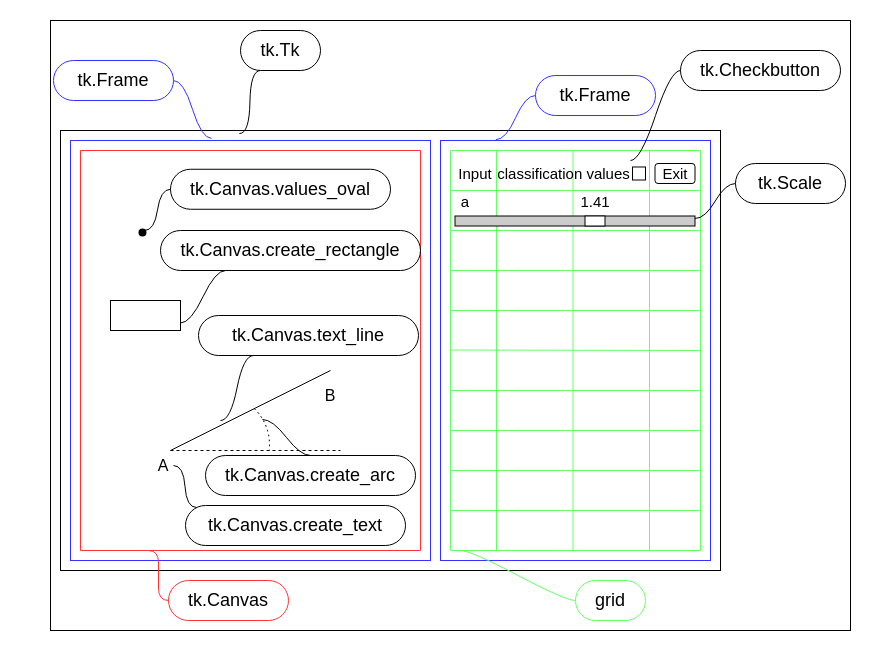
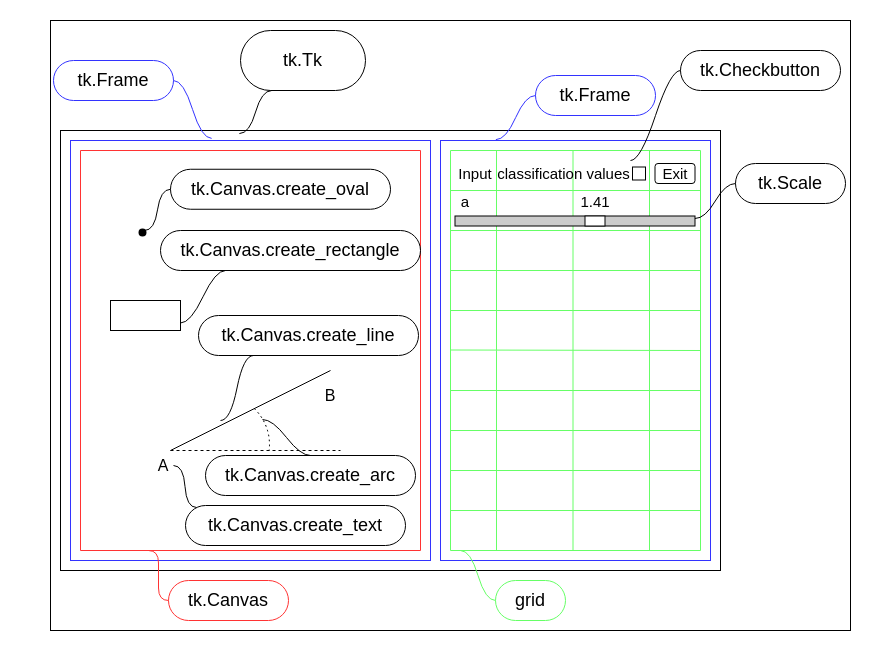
  <mxCell id="0" />
  <mxCell id="1" parent="0" />
  <mxCell id="2" value="" style="ellipse;whiteSpace=wrap;html=1;aspect=fixed;strokeWidth=1;" parent="1" vertex="1"><mxGeometry x="20" height="20" as="geometry" y="20" /></mxCell>
  <mxCell id="3" value="" style="rounded=0;whiteSpace=wrap;html=1;" parent="1" vertex="1"><mxGeometry x="50" width="800" height="610" as="geometry" y="20" /></mxCell>
  <mxCell id="4" value="" style="rounded=0;whiteSpace=wrap;html=1;" parent="1" vertex="1"><mxGeometry x="60" y="130" width="660" height="440" as="geometry" /></mxCell>
  <mxCell id="5" value="" style="rounded=0;whiteSpace=wrap;html=1;strokeColor=#3333FF;" parent="1" vertex="1"><mxGeometry x="70" y="140" width="360" height="420" as="geometry" /></mxCell>
  <mxCell id="6" value="" style="verticalLabelPosition=bottom;verticalAlign=top;html=1;shape=mxgraph.basic.rect;fillColor2=none;strokeWidth=1;size=20;indent=5;strokeColor=#FF3333;" parent="1" vertex="1"><mxGeometry x="80" y="150" width="340" height="400" as="geometry" /></mxCell>
  <mxCell id="7" value="" style="rounded=0;whiteSpace=wrap;html=1;strokeColor=#3333FF;" parent="1" vertex="1"><mxGeometry x="440" y="140" width="270" height="420" as="geometry" /></mxCell>
  <mxCell id="8" value="" style="endArrow=none;html=1;rounded=0;strokeColor=#66FF66;" parent="1" edge="1"><mxGeometry width="50" height="50" relative="1" as="geometry"><mxPoint x="450" y="150" as="sourcePoint" /><mxPoint x="700" y="150" as="targetPoint" /></mxGeometry></mxCell>
  <mxCell id="9" value="" style="endArrow=none;html=1;rounded=0;strokeColor=#66FF66;" parent="1" edge="1"><mxGeometry width="50" height="50" relative="1" as="geometry"><mxPoint x="450" y="550" as="sourcePoint" /><mxPoint x="700" y="550" as="targetPoint" /></mxGeometry></mxCell>
  <mxCell id="10" value="" style="endArrow=none;html=1;rounded=0;strokeColor=#66FF66;" parent="1" edge="1"><mxGeometry width="50" height="50" relative="1" as="geometry"><mxPoint x="450" y="190" as="sourcePoint" /><mxPoint x="700" y="190" as="targetPoint" /></mxGeometry></mxCell>
  <mxCell id="11" value="" style="endArrow=none;html=1;rounded=0;strokeColor=#66FF66;" parent="1" edge="1"><mxGeometry width="50" height="50" relative="1" as="geometry"><mxPoint x="450" y="230" as="sourcePoint" /><mxPoint x="700" y="230" as="targetPoint" /></mxGeometry></mxCell>
  <mxCell id="12" value="" style="endArrow=none;html=1;rounded=0;strokeColor=#66FF66;" parent="1" edge="1"><mxGeometry width="50" height="50" relative="1" as="geometry"><mxPoint x="450" y="270" as="sourcePoint" /><mxPoint x="700" y="270" as="targetPoint" /></mxGeometry></mxCell>
  <mxCell id="13" value="" style="endArrow=none;html=1;rounded=0;strokeColor=#66FF66;" parent="1" edge="1"><mxGeometry width="50" height="50" relative="1" as="geometry"><mxPoint x="450" y="310" as="sourcePoint" /><mxPoint x="700" y="310" as="targetPoint" /></mxGeometry></mxCell>
  <mxCell id="14" value="" style="endArrow=none;html=1;rounded=0;strokeColor=#66FF66;" parent="1" edge="1"><mxGeometry width="50" height="50" relative="1" as="geometry"><mxPoint x="450" y="349.5" as="sourcePoint" /><mxPoint x="700" y="350" as="targetPoint" /></mxGeometry></mxCell>
  <mxCell id="15" value="" style="endArrow=none;html=1;rounded=0;strokeColor=#66FF66;" parent="1" edge="1"><mxGeometry width="50" height="50" relative="1" as="geometry"><mxPoint x="450" y="390" as="sourcePoint" /><mxPoint x="700" y="390" as="targetPoint" /></mxGeometry></mxCell>
  <mxCell id="16" value="" style="endArrow=none;html=1;rounded=0;strokeColor=#66FF66;" parent="1" edge="1"><mxGeometry width="50" height="50" relative="1" as="geometry"><mxPoint x="450" y="430" as="sourcePoint" /><mxPoint x="700" y="430" as="targetPoint" /></mxGeometry></mxCell>
  <mxCell id="17" value="" style="endArrow=none;html=1;rounded=0;strokeColor=#66FF66;" parent="1" edge="1"><mxGeometry width="50" height="50" relative="1" as="geometry"><mxPoint x="450" y="470" as="sourcePoint" /><mxPoint x="700" y="470" as="targetPoint" /></mxGeometry></mxCell>
  <mxCell id="18" value="" style="endArrow=none;html=1;rounded=0;strokeColor=#66FF66;" parent="1" edge="1"><mxGeometry width="50" height="50" relative="1" as="geometry"><mxPoint x="450" y="510" as="sourcePoint" /><mxPoint x="700" y="510" as="targetPoint" /></mxGeometry></mxCell>
  <mxCell id="19" value="" style="endArrow=none;html=1;rounded=0;strokeColor=#66FF66;" parent="1" edge="1"><mxGeometry width="50" height="50" relative="1" as="geometry"><mxPoint x="450" y="150" as="sourcePoint" /><mxPoint x="450" y="550" as="targetPoint" /></mxGeometry></mxCell>
  <mxCell id="20" value="" style="endArrow=none;html=1;rounded=0;strokeColor=#66FF66;" parent="1" edge="1"><mxGeometry width="50" height="50" relative="1" as="geometry"><mxPoint x="700" y="150" as="sourcePoint" /><mxPoint x="700" y="550" as="targetPoint" /></mxGeometry></mxCell>
  <mxCell id="21" value="" style="endArrow=none;html=1;rounded=0;strokeColor=#66FF66;" parent="1" edge="1"><mxGeometry width="50" height="50" relative="1" as="geometry"><mxPoint x="649" y="150" as="sourcePoint" /><mxPoint x="649" y="550" as="targetPoint" /></mxGeometry></mxCell>
  <mxCell id="22" value="" style="endArrow=none;html=1;rounded=0;strokeColor=#66FF66;" parent="1" edge="1"><mxGeometry width="50" height="50" relative="1" as="geometry"><mxPoint x="572.5" y="150" as="sourcePoint" /><mxPoint x="572.5" y="550" as="targetPoint" /></mxGeometry></mxCell>
  <mxCell id="23" value="" style="endArrow=none;html=1;rounded=0;strokeColor=#66FF66;" parent="1" edge="1"><mxGeometry width="50" height="50" relative="1" as="geometry"><mxPoint x="496" y="150" as="sourcePoint" /><mxPoint x="496" y="550" as="targetPoint" /><Array as="points"><mxPoint x="496" y="350" /></Array></mxGeometry></mxCell>
- <mxCell id="24" value="tk.Tk" style="whiteSpace=wrap;html=1;rounded=1;arcSize=50;align=center;verticalAlign=middle;strokeWidth=1;autosize=1;spacing=4;treeFolding=1;treeMoving=1;newEdgeStyle={&quot;edgeStyle&quot;:&quot;entityRelationEdgeStyle&quot;,&quot;startArrow&quot;:&quot;none&quot;,&quot;endArrow&quot;:&quot;none&quot;,&quot;segment&quot;:10,&quot;curved&quot;:1,&quot;sourcePerimeterSpacing&quot;:0,&quot;targetPerimeterSpacing&quot;:0};fontSize=18;" parent="1" vertex="1"><mxGeometry x="240" y="30" width="80" height="40" as="geometry" /></mxCell>
+ <mxCell id="24" value="tk.Tk" style="whiteSpace=wrap;html=1;rounded=1;arcSize=50;align=center;verticalAlign=middle;strokeWidth=1;autosize=1;spacing=4;treeFolding=1;treeMoving=1;newEdgeStyle={&quot;edgeStyle&quot;:&quot;entityRelationEdgeStyle&quot;,&quot;startArrow&quot;:&quot;none&quot;,&quot;endArrow&quot;:&quot;none&quot;,&quot;segment&quot;:10,&quot;curved&quot;:1,&quot;sourcePerimeterSpacing&quot;:0,&quot;targetPerimeterSpacing&quot;:0};fontSize=18;" parent="1" vertex="1"><mxGeometry x="240" y="30" width="125" height="60" as="geometry" /></mxCell>
  <mxCell id="25" value="" style="edgeStyle=entityRelationEdgeStyle;startArrow=none;endArrow=none;segment=10;curved=1;sourcePerimeterSpacing=0;targetPerimeterSpacing=0;rounded=0;entryX=0.25;entryY=1;entryDx=0;entryDy=0;exitX=0.271;exitY=0.007;exitDx=0;exitDy=0;exitPerimeter=0;" parent="1" source="4" target="24" edge="1"><mxGeometry relative="1" as="geometry"><mxPoint x="350" y="130" as="sourcePoint" /><mxPoint x="415" y="75" as="targetPoint" /></mxGeometry></mxCell>
  <mxCell id="26" value="tk.Frame" style="whiteSpace=wrap;html=1;rounded=1;arcSize=50;align=center;verticalAlign=middle;strokeWidth=1;autosize=1;spacing=4;treeFolding=1;treeMoving=1;newEdgeStyle={&quot;edgeStyle&quot;:&quot;entityRelationEdgeStyle&quot;,&quot;startArrow&quot;:&quot;none&quot;,&quot;endArrow&quot;:&quot;none&quot;,&quot;segment&quot;:10,&quot;curved&quot;:1,&quot;sourcePerimeterSpacing&quot;:0,&quot;targetPerimeterSpacing&quot;:0};strokeColor=#3333FF;fontSize=18;" parent="1" vertex="1"><mxGeometry x="53" y="60" width="120" height="40" as="geometry" /></mxCell>
  <mxCell id="27" value="" style="edgeStyle=entityRelationEdgeStyle;startArrow=none;endArrow=none;segment=10;curved=1;sourcePerimeterSpacing=0;targetPerimeterSpacing=0;rounded=0;exitX=0.392;exitY=-0.005;exitDx=0;exitDy=0;exitPerimeter=0;strokeColor=#3333FF;" parent="1" target="26" edge="1" source="5"><mxGeometry relative="1" as="geometry"><mxPoint x="110" y="140" as="sourcePoint" /><Array as="points"><mxPoint x="137.16" y="122.84" /></Array></mxGeometry></mxCell>
  <mxCell id="28" value="tk.Frame" style="whiteSpace=wrap;html=1;rounded=1;arcSize=50;align=center;verticalAlign=middle;strokeWidth=1;autosize=1;spacing=4;treeFolding=1;treeMoving=1;newEdgeStyle={&quot;edgeStyle&quot;:&quot;entityRelationEdgeStyle&quot;,&quot;startArrow&quot;:&quot;none&quot;,&quot;endArrow&quot;:&quot;none&quot;,&quot;segment&quot;:10,&quot;curved&quot;:1,&quot;sourcePerimeterSpacing&quot;:0,&quot;targetPerimeterSpacing&quot;:0};strokeColor=#3333FF;fontSize=18;" parent="1" vertex="1"><mxGeometry x="535" y="75" width="120" height="40" as="geometry" /></mxCell>
  <mxCell id="29" value="" style="edgeStyle=entityRelationEdgeStyle;startArrow=none;endArrow=none;segment=10;curved=1;sourcePerimeterSpacing=0;targetPerimeterSpacing=0;rounded=0;exitX=0.205;exitY=-0.002;exitDx=0;exitDy=0;exitPerimeter=0;entryX=0;entryY=0.5;entryDx=0;entryDy=0;strokeColor=#3333FF;" parent="1" source="7" target="28" edge="1"><mxGeometry relative="1" as="geometry"><mxPoint x="590" y="140" as="sourcePoint" /><Array as="points"><mxPoint x="530" y="120" /><mxPoint x="590" y="120" /><mxPoint x="570" y="130" /><mxPoint x="540" y="120" /><mxPoint x="530" y="130" /></Array></mxGeometry></mxCell>
- <mxCell id="30" value="grid" style="whiteSpace=wrap;html=1;rounded=1;arcSize=50;align=center;verticalAlign=middle;strokeWidth=1;autosize=1;spacing=4;treeFolding=1;treeMoving=1;newEdgeStyle={&quot;edgeStyle&quot;:&quot;entityRelationEdgeStyle&quot;,&quot;startArrow&quot;:&quot;none&quot;,&quot;endArrow&quot;:&quot;none&quot;,&quot;segment&quot;:10,&quot;curved&quot;:1,&quot;sourcePerimeterSpacing&quot;:0,&quot;targetPerimeterSpacing&quot;:0};strokeColor=#66FF66;fontSize=18;" parent="1" vertex="1"><mxGeometry x="575" y="580" width="70" height="40" as="geometry" /></mxCell>
+ <mxCell id="30" value="grid" style="whiteSpace=wrap;html=1;rounded=1;arcSize=50;align=center;verticalAlign=middle;strokeWidth=1;autosize=1;spacing=4;treeFolding=1;treeMoving=1;newEdgeStyle={&quot;edgeStyle&quot;:&quot;entityRelationEdgeStyle&quot;,&quot;startArrow&quot;:&quot;none&quot;,&quot;endArrow&quot;:&quot;none&quot;,&quot;segment&quot;:10,&quot;curved&quot;:1,&quot;sourcePerimeterSpacing&quot;:0,&quot;targetPerimeterSpacing&quot;:0};strokeColor=#66FF66;fontSize=18;" parent="1" vertex="1"><mxGeometry x="495" y="580" width="70" height="40" as="geometry" /></mxCell>
  <mxCell id="31" value="" style="edgeStyle=entityRelationEdgeStyle;startArrow=none;endArrow=none;segment=10;curved=1;sourcePerimeterSpacing=0;targetPerimeterSpacing=0;rounded=0;strokeColor=#66FF66;entryX=0;entryY=0.5;entryDx=0;entryDy=0;" parent="1" target="30" edge="1"><mxGeometry relative="1" as="geometry"><mxPoint x="460" y="550" as="sourcePoint" /><Array as="points"><mxPoint x="530" y="550" /><mxPoint x="495" y="580" /><mxPoint x="480" y="590" /><mxPoint x="410" y="590" /></Array></mxGeometry></mxCell>
  <mxCell id="32" value="tk.Canvas" style="whiteSpace=wrap;html=1;rounded=1;arcSize=50;align=center;verticalAlign=middle;strokeWidth=1;autosize=1;spacing=4;treeFolding=1;treeMoving=1;newEdgeStyle={&quot;edgeStyle&quot;:&quot;entityRelationEdgeStyle&quot;,&quot;startArrow&quot;:&quot;none&quot;,&quot;endArrow&quot;:&quot;none&quot;,&quot;segment&quot;:10,&quot;curved&quot;:1,&quot;sourcePerimeterSpacing&quot;:0,&quot;targetPerimeterSpacing&quot;:0};strokeColor=#FF3333;fontSize=18;" parent="1" vertex="1"><mxGeometry x="168" y="580" width="120" height="40" as="geometry" /></mxCell>
  <mxCell id="33" value="" style="edgeStyle=entityRelationEdgeStyle;startArrow=none;endArrow=none;segment=10;curved=1;sourcePerimeterSpacing=0;targetPerimeterSpacing=0;rounded=0;entryX=0;entryY=0.5;entryDx=0;entryDy=0;exitX=0.2;exitY=1;exitDx=0;exitDy=0;exitPerimeter=0;strokeColor=#FF3333;" parent="1" source="6" target="32" edge="1"><mxGeometry relative="1" as="geometry"><mxPoint x="210" y="642" as="sourcePoint" /><Array as="points"><mxPoint x="140" y="640" /></Array></mxGeometry></mxCell>
  <mxCell id="34" value="" style="endArrow=none;html=1;rounded=0;" parent="1" edge="1"><mxGeometry width="50" height="50" relative="1" as="geometry"><mxPoint x="170" y="450" as="sourcePoint" /><mxPoint x="330" y="370" as="targetPoint" /></mxGeometry></mxCell>
  <mxCell id="35" value="A" style="text;html=1;align=center;verticalAlign=middle;whiteSpace=wrap;rounded=0;fontSize=16;" parent="1" vertex="1"><mxGeometry x="153" y="450" width="20" height="30" as="geometry" /></mxCell>
  <mxCell id="36" value="B" style="text;html=1;align=center;verticalAlign=middle;whiteSpace=wrap;rounded=0;fontSize=16;" parent="1" vertex="1"><mxGeometry x="320" y="380" width="20" height="30" as="geometry" /></mxCell>
  <mxCell id="37" value="" style="endArrow=none;dashed=1;html=1;rounded=0;" parent="1" edge="1"><mxGeometry width="50" height="50" relative="1" as="geometry"><mxPoint x="170" y="450" as="sourcePoint" /><mxPoint x="340" y="450" as="targetPoint" /></mxGeometry></mxCell>
  <mxCell id="38" value="" style="verticalLabelPosition=bottom;verticalAlign=top;html=1;shape=mxgraph.basic.partConcEllipse;startAngle=0.125;endAngle=0.269;arcWidth=0;dashed=1;dashPattern=1 4;" parent="1" vertex="1"><mxGeometry x="169" y="394" width="100" height="100" as="geometry" /></mxCell>
- <mxCell id="39" value="tk.Canvas.text_line" style="whiteSpace=wrap;html=1;rounded=1;arcSize=50;align=center;verticalAlign=middle;strokeWidth=1;autosize=1;spacing=4;treeFolding=1;treeMoving=1;newEdgeStyle={&quot;edgeStyle&quot;:&quot;entityRelationEdgeStyle&quot;,&quot;startArrow&quot;:&quot;none&quot;,&quot;endArrow&quot;:&quot;none&quot;,&quot;segment&quot;:10,&quot;curved&quot;:1,&quot;sourcePerimeterSpacing&quot;:0,&quot;targetPerimeterSpacing&quot;:0};fontSize=18;" parent="1" vertex="1"><mxGeometry x="198" y="315" width="220" height="40" as="geometry" /></mxCell>
+ <mxCell id="39" value="tk.Canvas.create_line" style="whiteSpace=wrap;html=1;rounded=1;arcSize=50;align=center;verticalAlign=middle;strokeWidth=1;autosize=1;spacing=4;treeFolding=1;treeMoving=1;newEdgeStyle={&quot;edgeStyle&quot;:&quot;entityRelationEdgeStyle&quot;,&quot;startArrow&quot;:&quot;none&quot;,&quot;endArrow&quot;:&quot;none&quot;,&quot;segment&quot;:10,&quot;curved&quot;:1,&quot;sourcePerimeterSpacing&quot;:0,&quot;targetPerimeterSpacing&quot;:0};fontSize=18;" parent="1" vertex="1"><mxGeometry x="198" y="315" width="220" height="40" as="geometry" /></mxCell>
  <mxCell id="40" value="" style="edgeStyle=entityRelationEdgeStyle;startArrow=none;endArrow=none;segment=10;curved=1;sourcePerimeterSpacing=0;targetPerimeterSpacing=0;rounded=0;entryX=0.25;entryY=1;entryDx=0;entryDy=0;" parent="1" target="39" edge="1"><mxGeometry relative="1" as="geometry"><mxPoint x="220" y="420" as="sourcePoint" /></mxGeometry></mxCell>
  <mxCell id="41" value="tk.Canvas.create_text" style="whiteSpace=wrap;html=1;rounded=1;arcSize=50;align=center;verticalAlign=middle;strokeWidth=1;autosize=1;spacing=4;treeFolding=1;treeMoving=1;newEdgeStyle={&quot;edgeStyle&quot;:&quot;entityRelationEdgeStyle&quot;,&quot;startArrow&quot;:&quot;none&quot;,&quot;endArrow&quot;:&quot;none&quot;,&quot;segment&quot;:10,&quot;curved&quot;:1,&quot;sourcePerimeterSpacing&quot;:0,&quot;targetPerimeterSpacing&quot;:0};fontSize=18;" parent="1" vertex="1"><mxGeometry x="185" y="505" width="220" height="40" as="geometry" /></mxCell>
  <mxCell id="42" value="" style="edgeStyle=entityRelationEdgeStyle;startArrow=none;endArrow=none;segment=10;curved=1;sourcePerimeterSpacing=0;targetPerimeterSpacing=0;rounded=0;exitX=1;exitY=0.5;exitDx=0;exitDy=0;entryX=0.05;entryY=0.05;entryDx=0;entryDy=0;entryPerimeter=0;" parent="1" source="35" target="41" edge="1"><mxGeometry relative="1" as="geometry"><mxPoint x="200" y="542" as="sourcePoint" /><Array as="points"><mxPoint x="170" y="480" /></Array></mxGeometry></mxCell>
  <mxCell id="43" value="tk.Canvas.create_arc" style="whiteSpace=wrap;html=1;rounded=1;arcSize=50;align=center;verticalAlign=middle;strokeWidth=1;autosize=1;spacing=4;treeFolding=1;treeMoving=1;newEdgeStyle={&quot;edgeStyle&quot;:&quot;entityRelationEdgeStyle&quot;,&quot;startArrow&quot;:&quot;none&quot;,&quot;endArrow&quot;:&quot;none&quot;,&quot;segment&quot;:10,&quot;curved&quot;:1,&quot;sourcePerimeterSpacing&quot;:0,&quot;targetPerimeterSpacing&quot;:0};fontSize=18;" parent="1" vertex="1"><mxGeometry x="205" y="455" width="210" height="40" as="geometry" /></mxCell>
  <mxCell id="44" value="" style="edgeStyle=entityRelationEdgeStyle;startArrow=none;endArrow=none;segment=10;curved=1;sourcePerimeterSpacing=0;targetPerimeterSpacing=0;rounded=0;exitX=0.93;exitY=0.25;exitDx=0;exitDy=0;exitPerimeter=0;entryX=0.5;entryY=0;entryDx=0;entryDy=0;" parent="1" source="38" target="43" edge="1"><mxGeometry relative="1" as="geometry"><mxPoint x="250" y="502" as="sourcePoint" /><Array as="points"><mxPoint x="280" y="470" /></Array></mxGeometry></mxCell>
  <mxCell id="45" value="" style="ellipse;whiteSpace=wrap;html=1;aspect=fixed;strokeWidth=4;" parent="1" vertex="1"><mxGeometry x="140" y="230" width="4" height="4" as="geometry" /></mxCell>
- <mxCell id="46" value="tk.Canvas.values_oval" style="whiteSpace=wrap;html=1;rounded=1;arcSize=50;align=center;verticalAlign=middle;strokeWidth=1;autosize=1;spacing=4;treeFolding=1;treeMoving=1;newEdgeStyle={&quot;edgeStyle&quot;:&quot;entityRelationEdgeStyle&quot;,&quot;startArrow&quot;:&quot;none&quot;,&quot;endArrow&quot;:&quot;none&quot;,&quot;segment&quot;:10,&quot;curved&quot;:1,&quot;sourcePerimeterSpacing&quot;:0,&quot;targetPerimeterSpacing&quot;:0};fontSize=18;" parent="1" vertex="1"><mxGeometry x="170" y="168.75" width="220" height="40" as="geometry" /></mxCell>
+ <mxCell id="46" value="tk.Canvas.create_oval" style="whiteSpace=wrap;html=1;rounded=1;arcSize=50;align=center;verticalAlign=middle;strokeWidth=1;autosize=1;spacing=4;treeFolding=1;treeMoving=1;newEdgeStyle={&quot;edgeStyle&quot;:&quot;entityRelationEdgeStyle&quot;,&quot;startArrow&quot;:&quot;none&quot;,&quot;endArrow&quot;:&quot;none&quot;,&quot;segment&quot;:10,&quot;curved&quot;:1,&quot;sourcePerimeterSpacing&quot;:0,&quot;targetPerimeterSpacing&quot;:0};fontSize=18;" parent="1" vertex="1"><mxGeometry x="170" y="168.75" width="220" height="40" as="geometry" /></mxCell>
  <mxCell id="47" value="" style="edgeStyle=entityRelationEdgeStyle;startArrow=none;endArrow=none;segment=10;curved=1;sourcePerimeterSpacing=0;targetPerimeterSpacing=0;rounded=0;" parent="1" target="46" edge="1"><mxGeometry relative="1" as="geometry"><mxPoint x="144" y="230" as="sourcePoint" /></mxGeometry></mxCell>
  <mxCell id="48" value="" style="rounded=0;whiteSpace=wrap;html=1;" parent="1" vertex="1"><mxGeometry x="110" y="300" width="70" height="30" as="geometry" /></mxCell>
  <mxCell id="49" value="tk.Canvas.create_rectangle" style="whiteSpace=wrap;html=1;rounded=1;arcSize=50;align=center;verticalAlign=middle;strokeWidth=1;autosize=1;spacing=4;treeFolding=1;treeMoving=1;newEdgeStyle={&quot;edgeStyle&quot;:&quot;entityRelationEdgeStyle&quot;,&quot;startArrow&quot;:&quot;none&quot;,&quot;endArrow&quot;:&quot;none&quot;,&quot;segment&quot;:10,&quot;curved&quot;:1,&quot;sourcePerimeterSpacing&quot;:0,&quot;targetPerimeterSpacing&quot;:0};fontSize=18;" parent="1" vertex="1"><mxGeometry x="160" y="230" width="260" height="40" as="geometry" /></mxCell>
  <mxCell id="50" value="" style="edgeStyle=entityRelationEdgeStyle;startArrow=none;endArrow=none;segment=10;curved=1;sourcePerimeterSpacing=0;targetPerimeterSpacing=0;rounded=0;entryX=0.25;entryY=1;entryDx=0;entryDy=0;exitX=1;exitY=0.75;exitDx=0;exitDy=0;" parent="1" target="49" edge="1" source="48"><mxGeometry relative="1" as="geometry"><mxPoint x="190" y="276" as="sourcePoint" /><Array as="points"><mxPoint x="190" y="250" /></Array></mxGeometry></mxCell>
  <mxCell id="51" value="Input" style="text;html=1;align=center;verticalAlign=middle;whiteSpace=wrap;rounded=0;fontSize=15;" parent="1" vertex="1"><mxGeometry x="455" y="158" width="40" height="30" as="geometry" /></mxCell>
  <mxCell id="52" value="" style="group;fontSize=12;" parent="1" vertex="1" connectable="0"><mxGeometry x="510" y="158" width="187.5" height="61.5" as="geometry" /></mxCell>
  <mxCell id="53" value="classification values" style="text;html=1;align=center;verticalAlign=middle;whiteSpace=wrap;rounded=0;fontSize=15;" parent="52" vertex="1"><mxGeometry x="-14" width="135" height="30" as="geometry" /></mxCell>
  <mxCell id="54" value="" style="whiteSpace=wrap;html=1;aspect=fixed;" parent="52" vertex="1"><mxGeometry x="122" y="8.5" width="13" height="13" as="geometry" /></mxCell>
  <mxCell id="55" value="" style="group" parent="52" vertex="1" connectable="0"><mxGeometry x="-75.5" y="27.5" width="260" height="40" as="geometry" /></mxCell>
  <mxCell id="56" value="" style="rounded=0;whiteSpace=wrap;html=1;fillColor=#CCCCCC;" parent="55" vertex="1"><mxGeometry x="20" y="30" width="240" height="10" as="geometry" /></mxCell>
  <mxCell id="57" value="" style="rounded=0;whiteSpace=wrap;html=1;" parent="55" vertex="1"><mxGeometry x="150" y="30" width="20" height="10" as="geometry" /></mxCell>
  <mxCell id="58" value="&lt;font style=&quot;font-size: 15px;&quot;&gt;a&lt;/font&gt;" style="text;html=1;align=center;verticalAlign=middle;whiteSpace=wrap;rounded=0;" parent="55" vertex="1"><mxGeometry width="60" height="30" as="geometry" /></mxCell>
  <mxCell id="59" value="&lt;font style=&quot;font-size: 15px;&quot;&gt;1.41&lt;/font&gt;" style="text;html=1;align=center;verticalAlign=middle;whiteSpace=wrap;rounded=0;" parent="55" vertex="1"><mxGeometry x="130" width="60" height="30" as="geometry" /></mxCell>
  <mxCell id="60" value="Exit" style="rounded=1;whiteSpace=wrap;html=1;fontSize=15;" parent="52" vertex="1"><mxGeometry x="144.5" y="5" width="40" height="20" as="geometry" /></mxCell>
  <mxCell id="61" value="tk.Checkbutton" style="whiteSpace=wrap;html=1;rounded=1;arcSize=50;align=center;verticalAlign=middle;strokeWidth=1;autosize=1;spacing=4;treeFolding=1;treeMoving=1;newEdgeStyle={&quot;edgeStyle&quot;:&quot;entityRelationEdgeStyle&quot;,&quot;startArrow&quot;:&quot;none&quot;,&quot;endArrow&quot;:&quot;none&quot;,&quot;segment&quot;:10,&quot;curved&quot;:1,&quot;sourcePerimeterSpacing&quot;:0,&quot;targetPerimeterSpacing&quot;:0};fontSize=18;" parent="1" vertex="1"><mxGeometry x="680" y="50" width="160" height="40" as="geometry" /></mxCell>
  <mxCell id="62" value="" style="edgeStyle=entityRelationEdgeStyle;startArrow=none;endArrow=none;segment=10;curved=1;sourcePerimeterSpacing=0;targetPerimeterSpacing=0;rounded=0;" parent="1" target="61" edge="1"><mxGeometry relative="1" as="geometry"><mxPoint x="630" y="160" as="sourcePoint" /><Array as="points"><mxPoint x="710" y="120" /></Array></mxGeometry></mxCell>
  <mxCell id="63" value="tk.Scale" style="whiteSpace=wrap;html=1;rounded=1;arcSize=50;align=center;verticalAlign=middle;strokeWidth=1;autosize=1;spacing=4;treeFolding=1;treeMoving=1;newEdgeStyle={&quot;edgeStyle&quot;:&quot;entityRelationEdgeStyle&quot;,&quot;startArrow&quot;:&quot;none&quot;,&quot;endArrow&quot;:&quot;none&quot;,&quot;segment&quot;:10,&quot;curved&quot;:1,&quot;sourcePerimeterSpacing&quot;:0,&quot;targetPerimeterSpacing&quot;:0};fontSize=18;" parent="1" vertex="1"><mxGeometry x="735" y="163" width="110" height="40" as="geometry" /></mxCell>
  <mxCell id="64" value="" style="edgeStyle=entityRelationEdgeStyle;startArrow=none;endArrow=none;segment=10;curved=1;sourcePerimeterSpacing=0;targetPerimeterSpacing=0;rounded=0;exitX=1;exitY=0.25;exitDx=0;exitDy=0;" parent="1" source="56" target="63" edge="1"><mxGeometry relative="1" as="geometry"><mxPoint x="730" y="209.75" as="sourcePoint" /></mxGeometry></mxCell>
